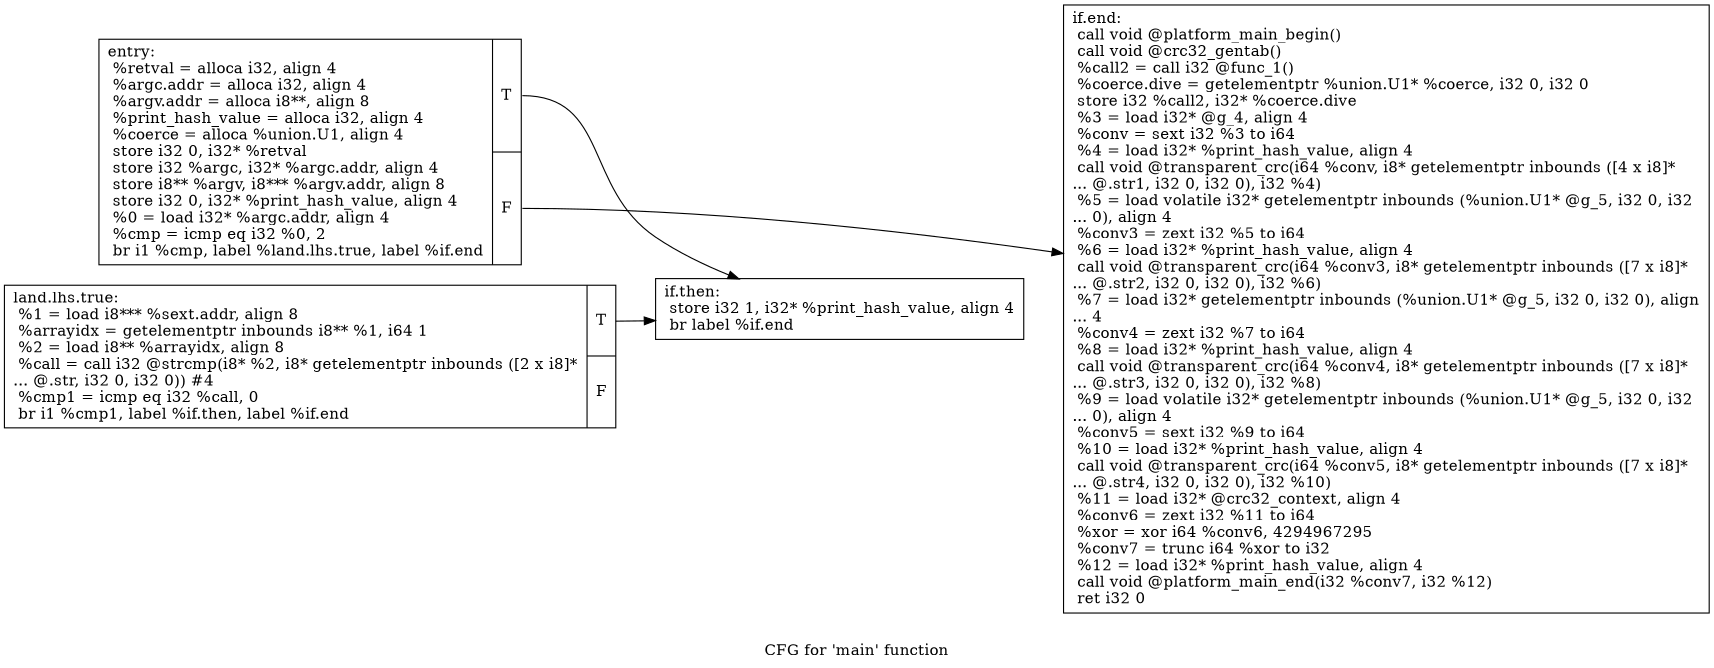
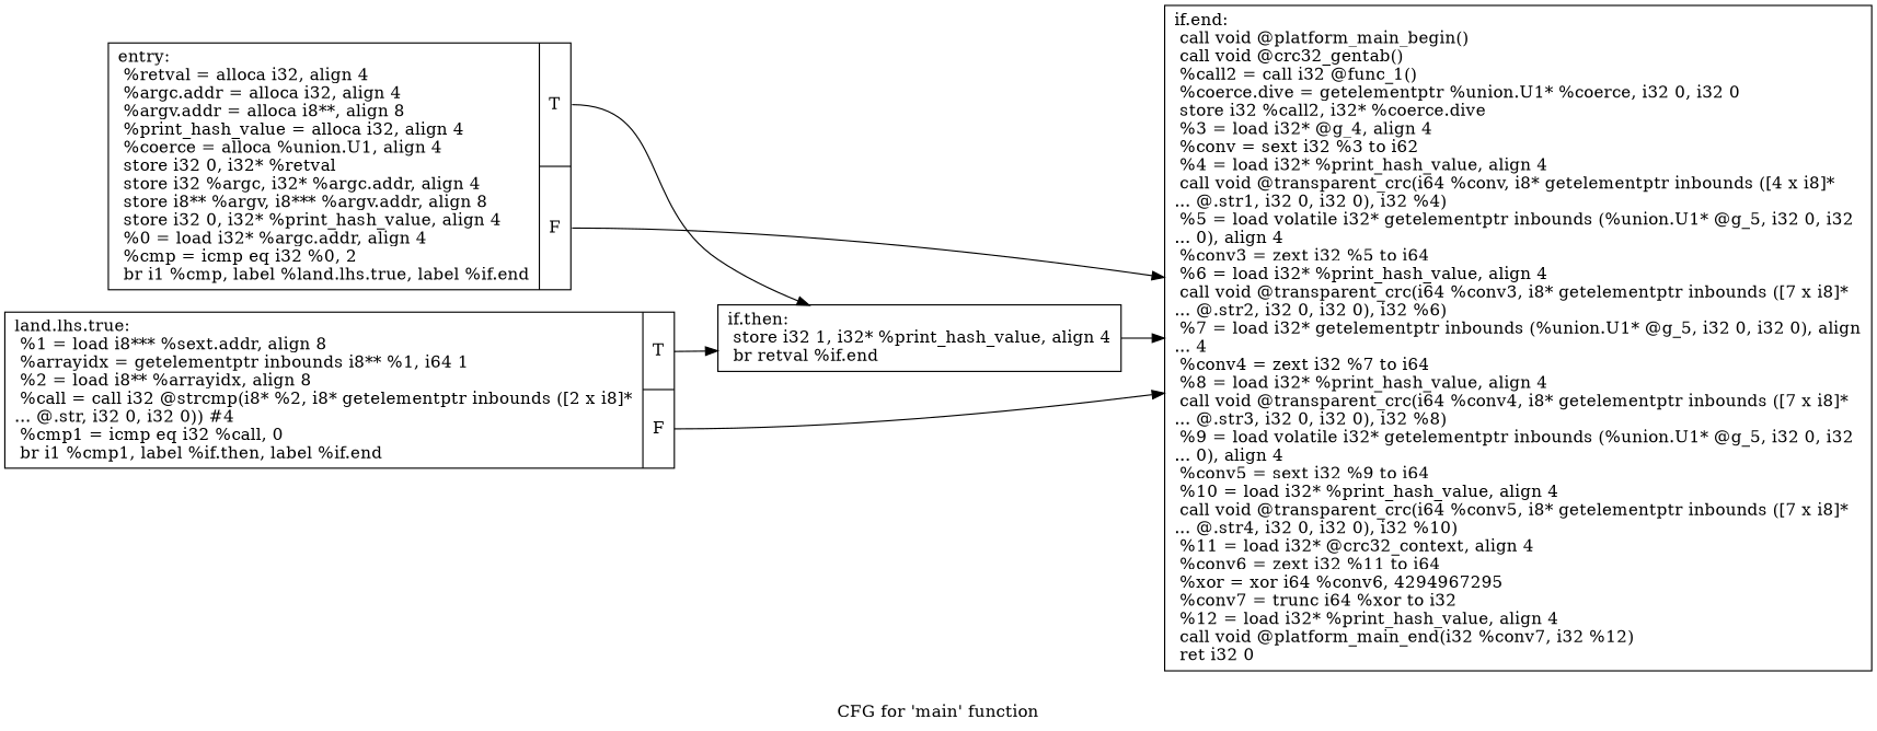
  digraph {
    label="CFG for 'main' function"
    rankdir=LR
    node [shape=record]
    edge [tailport=s0]
    n1 [label="{entry:\l  %retval = alloca i32, align 4\l  %argc.addr = alloca i32, align 4\l  %argv.addr = alloca i8**, align 8\l  %print_hash_value = alloca i32, align 4\l  %coerce = alloca %union.U1, align 4\l  store i32 0, i32* %retval\l  store i32 %argc, i32* %argc.addr, align 4\l  store i8** %argv, i8*** %argv.addr, align 8\l  store i32 0, i32* %print_hash_value, align 4\l  %0 = load i32* %argc.addr, align 4\l  %cmp = icmp eq i32 %0, 2\l  br i1 %cmp, label %land.lhs.true, label %if.end\l|{<s0>T|<s1>F}}"]
-   n2 [label="{if.end:                                           \l  call void @platform_main_begin()\l  call void @crc32_gentab()\l  %call2 = call i32 @func_1()\l  %coerce.dive = getelementptr %union.U1* %coerce, i32 0, i32 0\l  store i32 %call2, i32* %coerce.dive\l  %3 = load i32* @g_4, align 4\l  %conv = sext i32 %3 to i64\l  %4 = load i32* %print_hash_value, align 4\l  call void @transparent_crc(i64 %conv, i8* getelementptr inbounds ([4 x i8]*\l... @.str1, i32 0, i32 0), i32 %4)\l  %5 = load volatile i32* getelementptr inbounds (%union.U1* @g_5, i32 0, i32\l... 0), align 4\l  %conv3 = zext i32 %5 to i64\l  %6 = load i32* %print_hash_value, align 4\l  call void @transparent_crc(i64 %conv3, i8* getelementptr inbounds ([7 x i8]*\l... @.str2, i32 0, i32 0), i32 %6)\l  %7 = load i32* getelementptr inbounds (%union.U1* @g_5, i32 0, i32 0), align\l... 4\l  %conv4 = zext i32 %7 to i64\l  %8 = load i32* %print_hash_value, align 4\l  call void @transparent_crc(i64 %conv4, i8* getelementptr inbounds ([7 x i8]*\l... @.str3, i32 0, i32 0), i32 %8)\l  %9 = load volatile i32* getelementptr inbounds (%union.U1* @g_5, i32 0, i32\l... 0), align 4\l  %conv5 = sext i32 %9 to i64\l  %10 = load i32* %print_hash_value, align 4\l  call void @transparent_crc(i64 %conv5, i8* getelementptr inbounds ([7 x i8]*\l... @.str4, i32 0, i32 0), i32 %10)\l  %11 = load i32* @crc32_context, align 4\l  %conv6 = zext i32 %11 to i64\l  %xor = xor i64 %conv6, 4294967295\l  %conv7 = trunc i64 %xor to i32\l  %12 = load i32* %print_hash_value, align 4\l  call void @platform_main_end(i32 %conv7, i32 %12)\l  ret i32 0\l}"]
-   n3 [label="{if.then:                                          \l  store i32 1, i32* %print_hash_value, align 4\l  br label %if.end\l}"]
+   n2 [label="{if.end:                                           \l  call void @platform_main_begin()\l  call void @crc32_gentab()\l  %call2 = call i32 @func_1()\l  %coerce.dive = getelementptr %union.U1* %coerce, i32 0, i32 0\l  store i32 %call2, i32* %coerce.dive\l  %3 = load i32* @g_4, align 4\l  %conv = sext i32 %3 to i62\l  %4 = load i32* %print_hash_value, align 4\l  call void @transparent_crc(i64 %conv, i8* getelementptr inbounds ([4 x i8]*\l... @.str1, i32 0, i32 0), i32 %4)\l  %5 = load volatile i32* getelementptr inbounds (%union.U1* @g_5, i32 0, i32\l... 0), align 4\l  %conv3 = zext i32 %5 to i64\l  %6 = load i32* %print_hash_value, align 4\l  call void @transparent_crc(i64 %conv3, i8* getelementptr inbounds ([7 x i8]*\l... @.str2, i32 0, i32 0), i32 %6)\l  %7 = load i32* getelementptr inbounds (%union.U1* @g_5, i32 0, i32 0), align\l... 4\l  %conv4 = zext i32 %7 to i64\l  %8 = load i32* %print_hash_value, align 4\l  call void @transparent_crc(i64 %conv4, i8* getelementptr inbounds ([7 x i8]*\l... @.str3, i32 0, i32 0), i32 %8)\l  %9 = load volatile i32* getelementptr inbounds (%union.U1* @g_5, i32 0, i32\l... 0), align 4\l  %conv5 = sext i32 %9 to i64\l  %10 = load i32* %print_hash_value, align 4\l  call void @transparent_crc(i64 %conv5, i8* getelementptr inbounds ([7 x i8]*\l... @.str4, i32 0, i32 0), i32 %10)\l  %11 = load i32* @crc32_context, align 4\l  %conv6 = zext i32 %11 to i64\l  %xor = xor i64 %conv6, 4294967295\l  %conv7 = trunc i64 %xor to i32\l  %12 = load i32* %print_hash_value, align 4\l  call void @platform_main_end(i32 %conv7, i32 %12)\l  ret i32 0\l}"]
+   n3 [label="{if.then:                                          \l  store i32 1, i32* %print_hash_value, align 4\l  br retval %if.end\l}"]
    n4 [label="{land.lhs.true:                                    \l  %1 = load i8*** %sext.addr, align 8\l  %arrayidx = getelementptr inbounds i8** %1, i64 1\l  %2 = load i8** %arrayidx, align 8\l  %call = call i32 @strcmp(i8* %2, i8* getelementptr inbounds ([2 x i8]*\l... @.str, i32 0, i32 0)) #4\l  %cmp1 = icmp eq i32 %call, 0\l  br i1 %cmp1, label %if.then, label %if.end\l|{<s0>T|<s1>F}}"]
    n1 -> n2 [tailport=s1]
    n1 -> n3
+   n3 -> n2
+   n4 -> n2 [tailport=s1]
    n4 -> n3
  }
